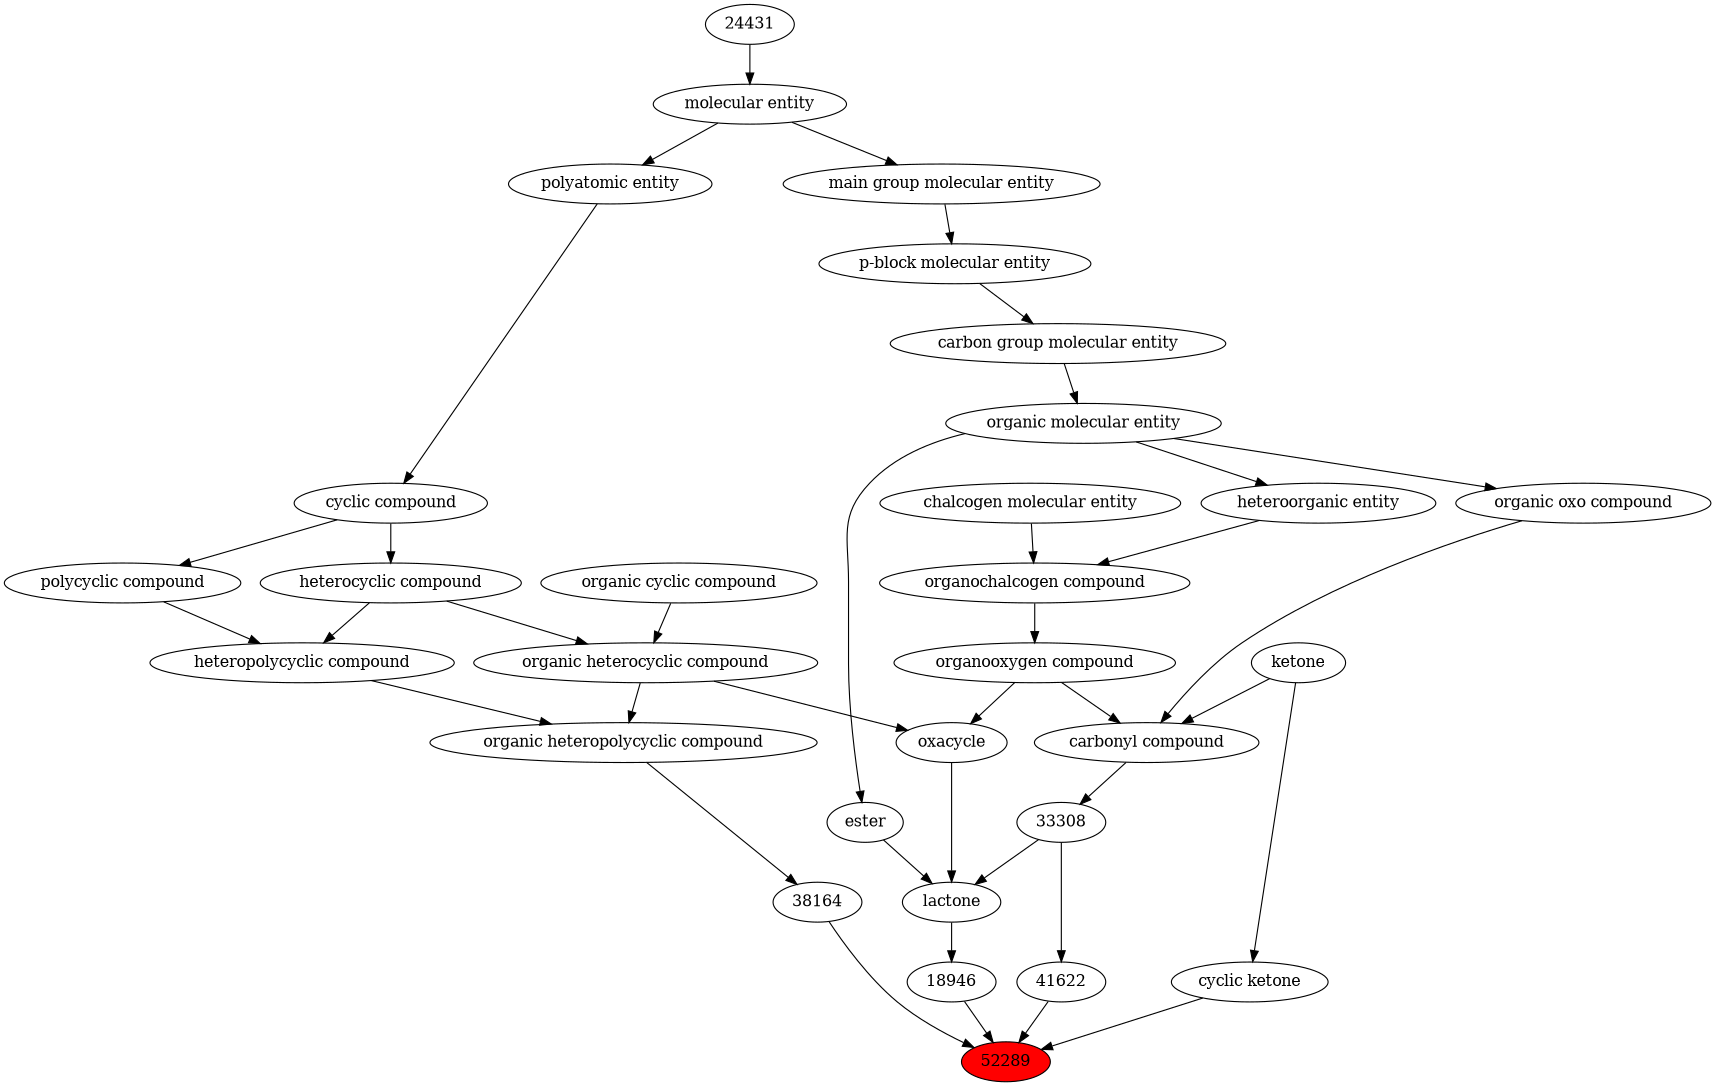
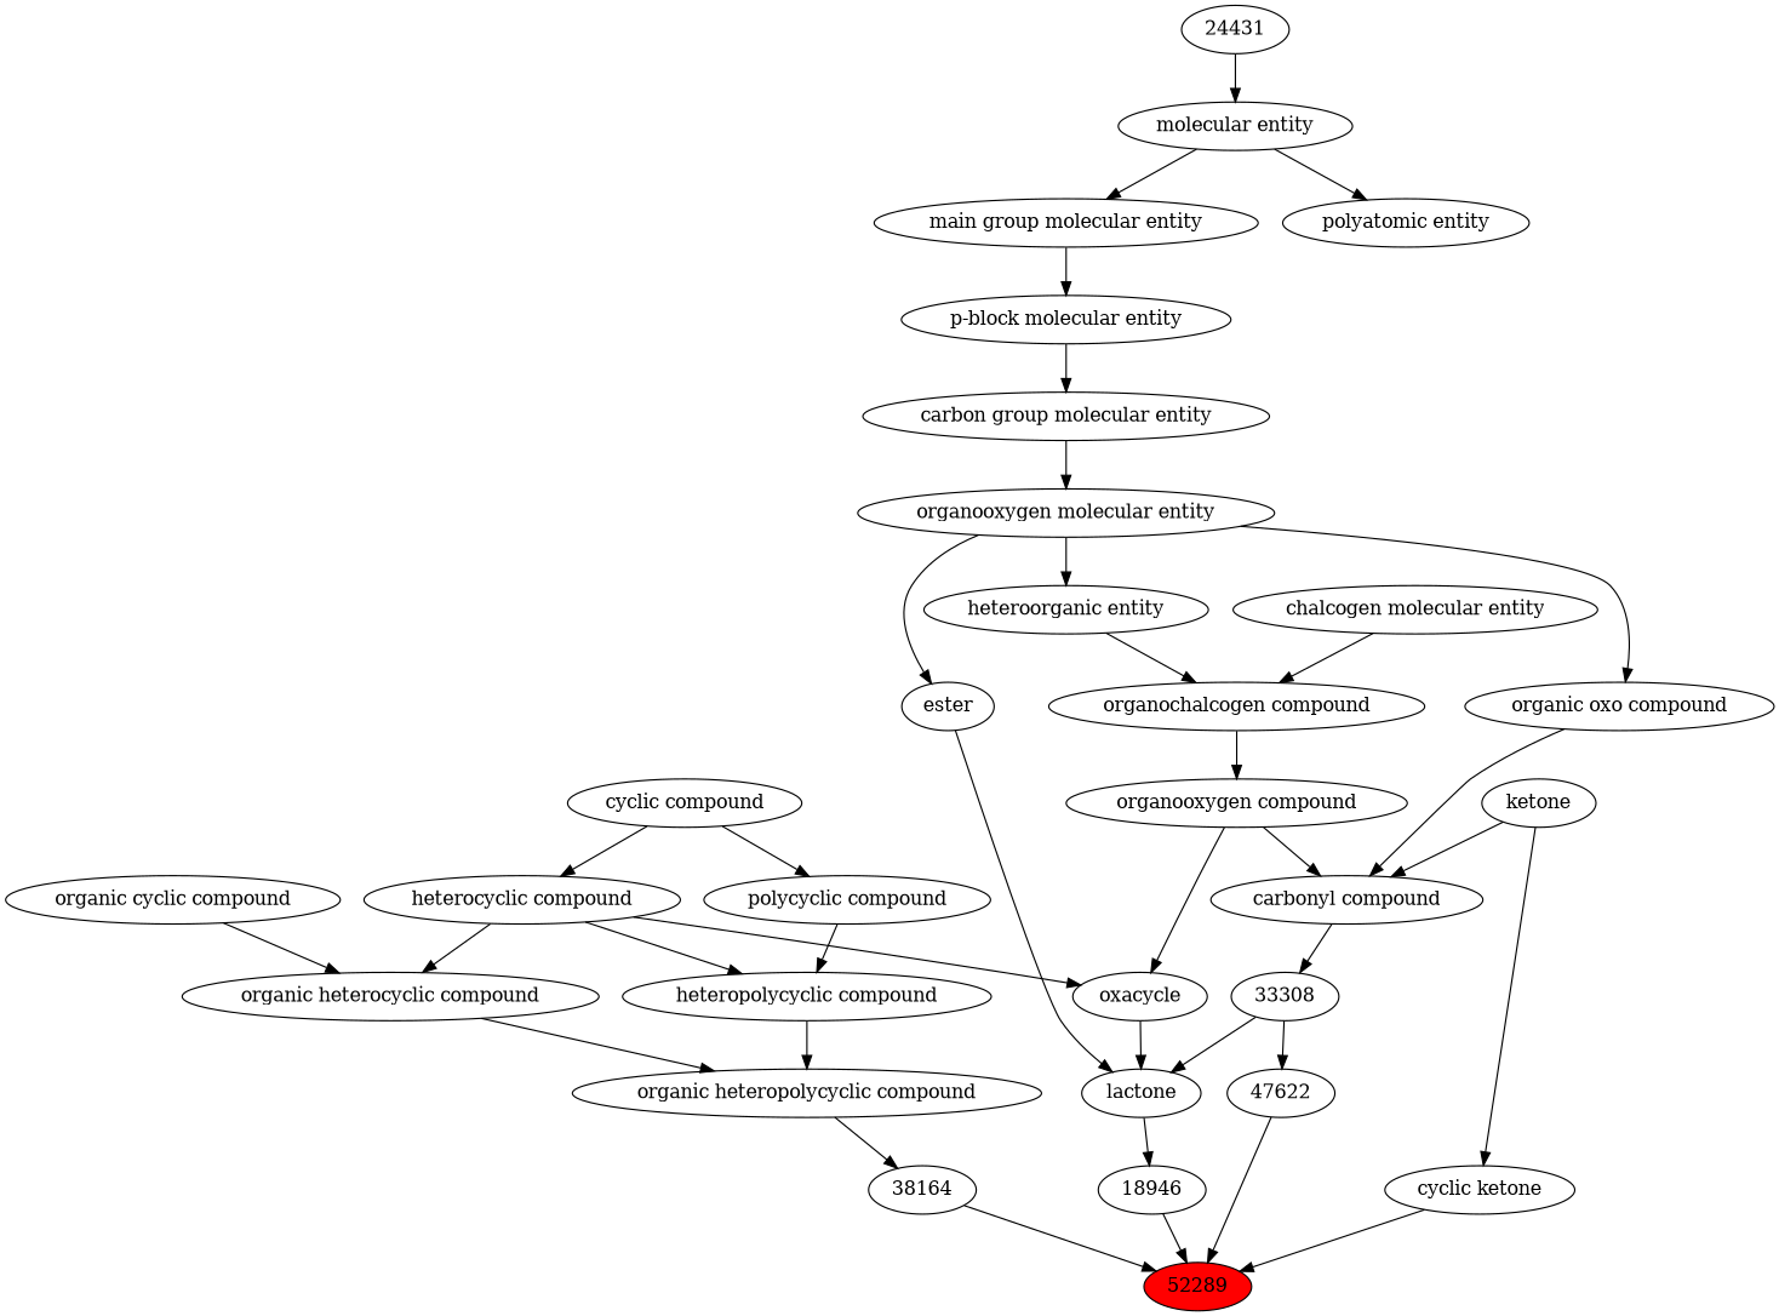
  digraph {
    n1 [fillcolor=red label=52289 style=filled]
    n2 [label=38164]
    n3 [label=18946]
-   n4 [label=41622]
+   n4 [label=47622]
    n5 [label="cyclic ketone"]
    n6 [label="organic heteropolycyclic compound"]
    n7 [label=lactone]
    n8 [label=33308]
    n9 [label=ketone]
    n10 [label="carbonyl compound"]
    n11 [label="organic heterocyclic compound"]
    n12 [label=oxacycle]
    n13 [label="heteropolycyclic compound"]
    n14 [label=ester]
    n15 [label="heteroorganic entity"]
    n16 [label="organochalcogen compound"]
    n17 [label="organooxygen compound"]
    n18 [label="organic cyclic compound"]
    n19 [label="heterocyclic compound"]
    n20 [label="polycyclic compound"]
-   n21 [label="organic molecular entity"]
+   n21 [label="organooxygen molecular entity"]
    n22 [label="organic oxo compound"]
    n23 [label="cyclic compound"]
    n24 [label="carbon group molecular entity"]
    n25 [label="polyatomic entity"]
    n26 [label="p-block molecular entity"]
    n27 [label="chalcogen molecular entity"]
    n28 [label="molecular entity"]
    n29 [label="main group molecular entity"]
    n30 [label=24431]
    n2 -> n1
    n3 -> n1
    n4 -> n1
    n5 -> n1
    n6 -> n2
    n7 -> n3
    n8 -> n4
    n8 -> n7
    n9 -> n5
    n9 -> n10
    n10 -> n8
    n11 -> n6
-   n11 -> n12
+   n19 -> n12
    n12 -> n7
    n13 -> n6
    n14 -> n7
    n15 -> n16
    n16 -> n17
    n17 -> n10
    n17 -> n12
    n18 -> n11
    n19 -> n11
    n19 -> n13
    n20 -> n13
    n21 -> n14
    n21 -> n15
    n21 -> n22
    n22 -> n10
    n23 -> n19
    n23 -> n20
    n24 -> n21
-   n25 -> n23
    n26 -> n24
    n27 -> n16
    n28 -> n25
    n28 -> n29
    n29 -> n26
    n30 -> n28
  }
